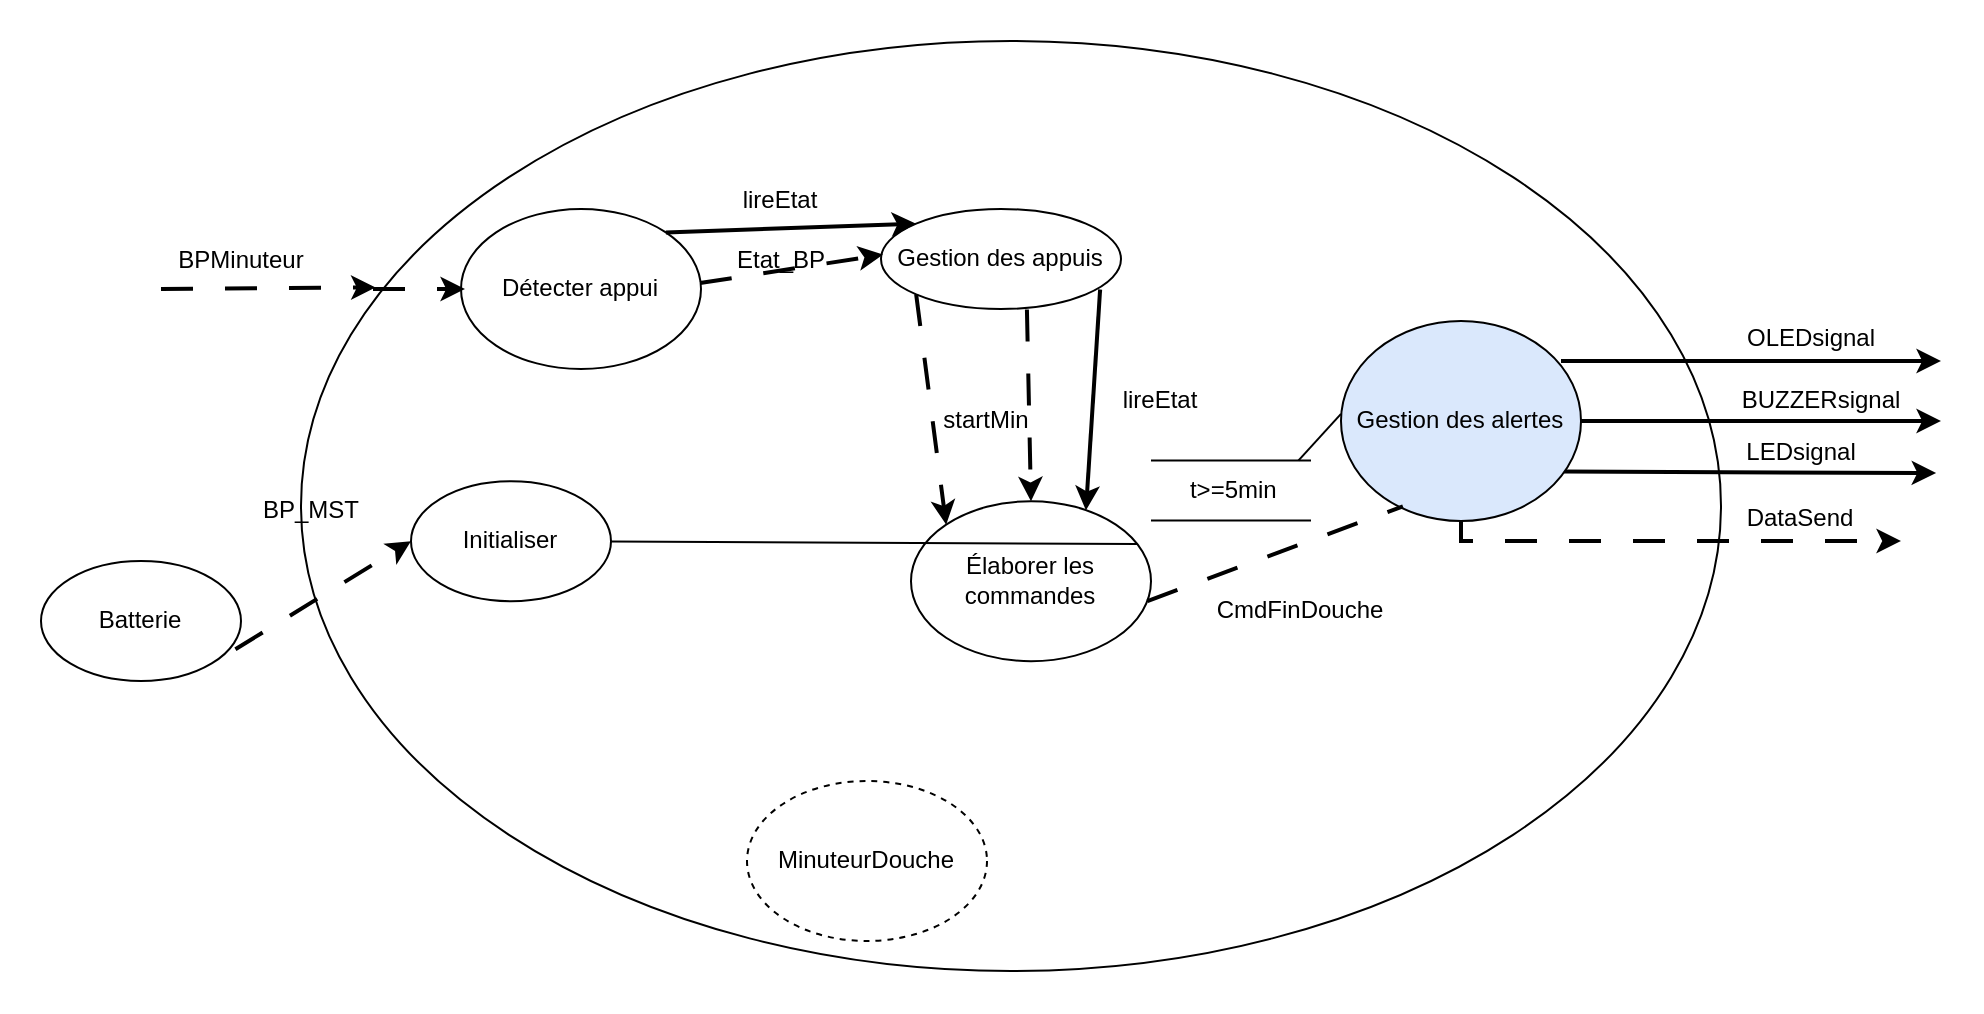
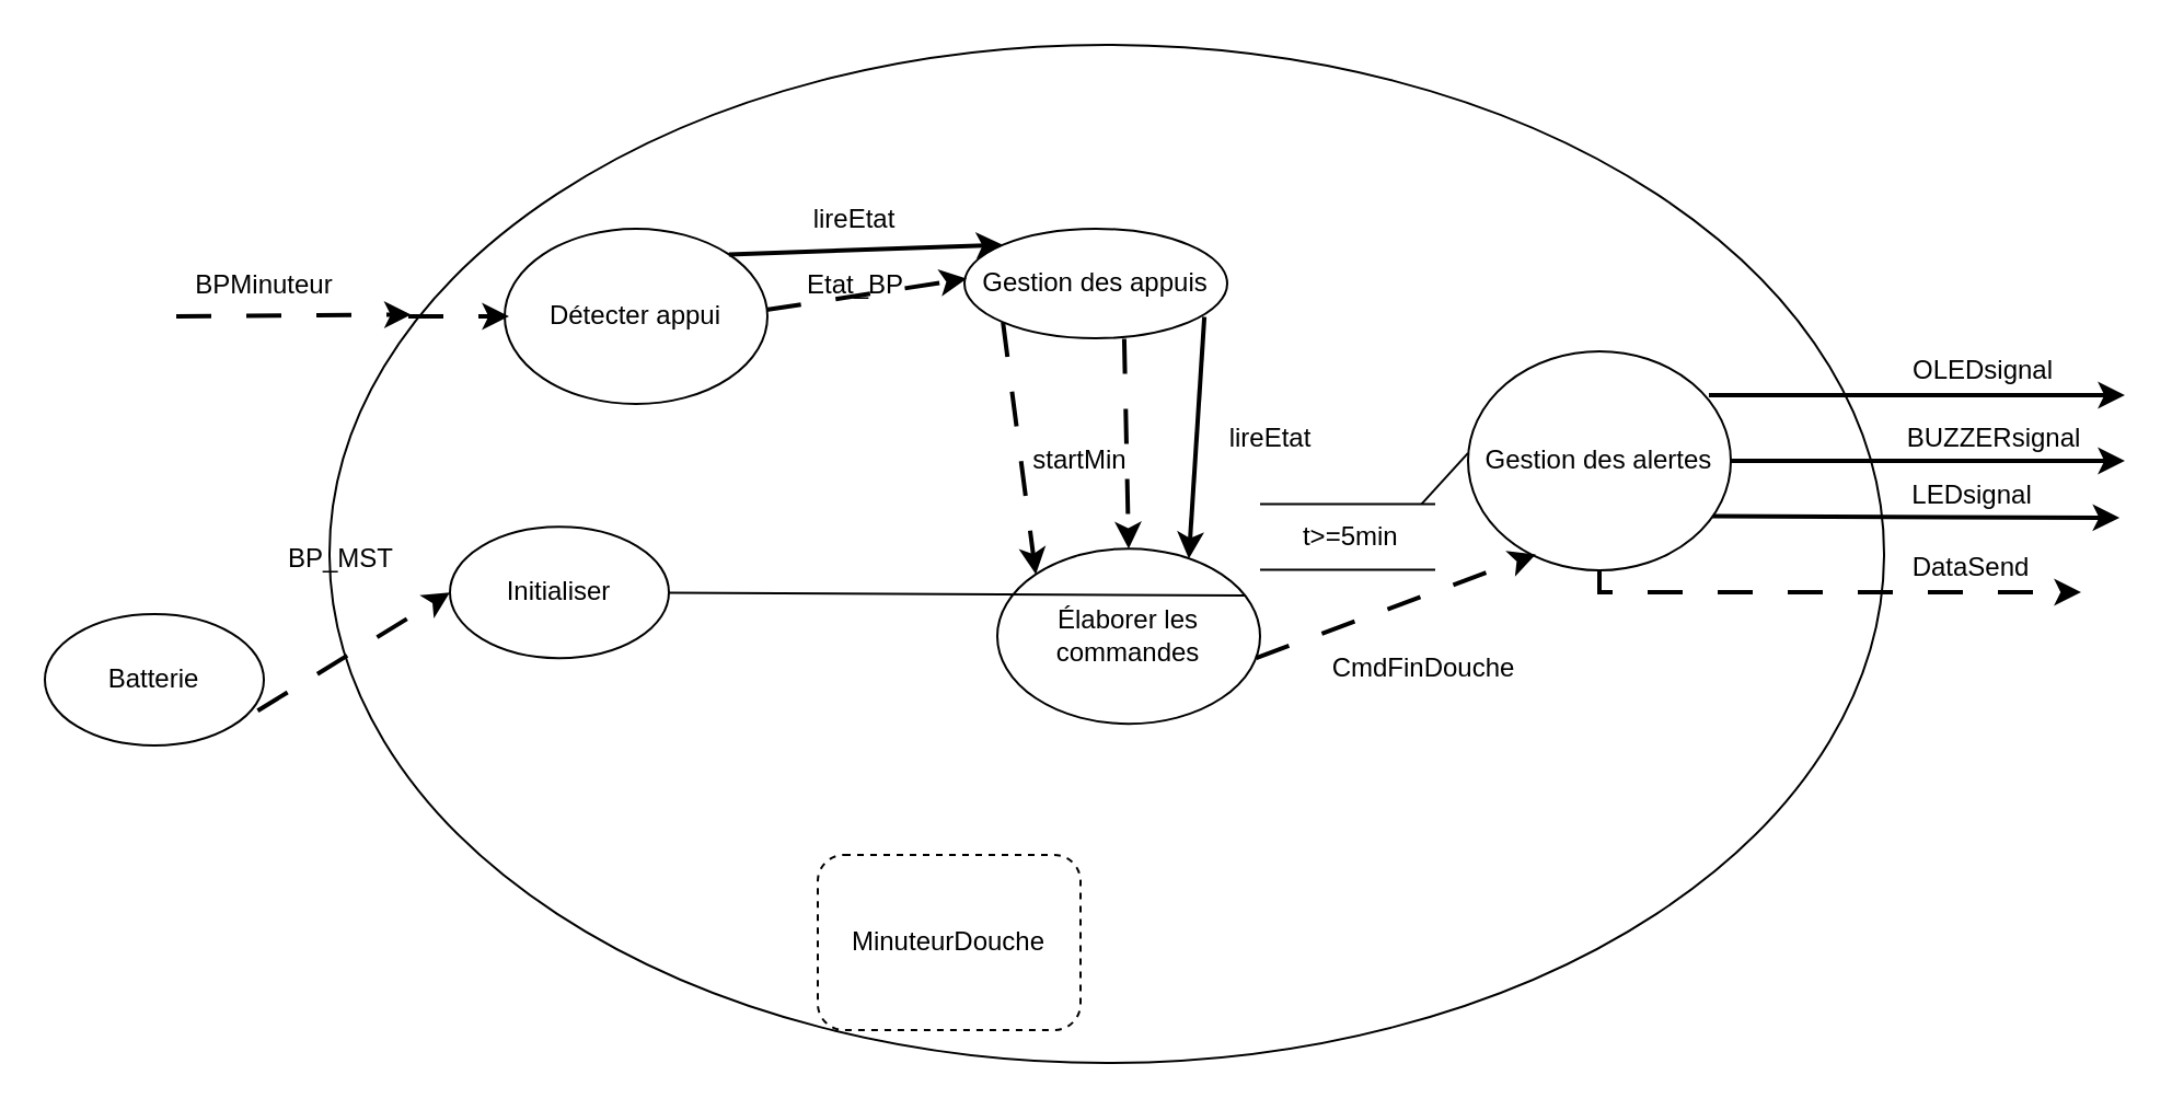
  <mxCell id="0" />
  <mxCell id="1" parent="0" />
  <mxCell id="2" value="" style="ellipse;whiteSpace=wrap;html=1;" vertex="1" parent="1"><mxGeometry x="150" y="20" width="710" height="465" as="geometry" /></mxCell>
  <mxCell id="3" value="Détecter appui" style="ellipse;whiteSpace=wrap;html=1;" vertex="1" parent="1"><mxGeometry x="230" y="104" width="120" height="80" as="geometry" /></mxCell>
  <mxCell id="4" value="" style="endArrow=classic;html=1;rounded=0;strokeWidth=2;exitX=0.925;exitY=0.753;exitDx=0;exitDy=0;exitPerimeter=0;" edge="1" parent="1" source="11"><mxGeometry width="50" height="50" relative="1" as="geometry"><mxPoint x="789.996" y="236.355" as="sourcePoint" /><mxPoint x="967.57" y="236" as="targetPoint" /></mxGeometry></mxCell>
  <mxCell id="5" value="LEDsignal" style="text;html=1;align=center;verticalAlign=middle;resizable=0;points=[];autosize=1;strokeColor=none;fillColor=none;rotation=0;" vertex="1" parent="1"><mxGeometry x="860" y="211.11" width="80" height="30" as="geometry" /></mxCell>
  <mxCell id="6" value="" style="endArrow=classic;html=1;rounded=0;entryX=-0.004;entryY=0.165;entryDx=0;entryDy=0;entryPerimeter=0;dashed=1;dashPattern=8 8;strokeWidth=2;" edge="1" parent="1"><mxGeometry width="50" height="50" relative="1" as="geometry"><mxPoint x="80" y="144" as="sourcePoint" /><mxPoint x="187.28" y="143.2" as="targetPoint" /></mxGeometry></mxCell>
  <mxCell id="7" value="" style="endArrow=classic;html=1;rounded=0;entryX=0;entryY=0.5;entryDx=0;entryDy=0;dashed=1;dashPattern=8 8;strokeWidth=2;exitX=0.972;exitY=0.735;exitDx=0;exitDy=0;exitPerimeter=0;" edge="1" parent="1" source="29" target="22"><mxGeometry width="50" height="50" relative="1" as="geometry"><mxPoint x="261" y="379.11" as="sourcePoint" /><mxPoint x="261" y="299.11" as="targetPoint" /></mxGeometry></mxCell>
  <mxCell id="8" value="BP_MST" style="text;html=1;align=center;verticalAlign=middle;resizable=0;points=[];autosize=1;strokeColor=none;fillColor=none;" vertex="1" parent="1"><mxGeometry x="120" y="240" width="70" height="30" as="geometry" /></mxCell>
  <mxCell id="9" value="BPMinuteur" style="text;html=1;align=center;verticalAlign=middle;resizable=0;points=[];autosize=1;strokeColor=none;fillColor=none;" vertex="1" parent="1"><mxGeometry x="75" y="115" width="90" height="30" as="geometry" /></mxCell>
  <mxCell id="10" value="" style="endArrow=classic;html=1;rounded=0;entryX=0;entryY=0.5;entryDx=0;entryDy=0;dashed=1;dashPattern=8 8;strokeWidth=2;" edge="1" parent="1"><mxGeometry width="50" height="50" relative="1" as="geometry"><mxPoint x="186" y="144" as="sourcePoint" /><mxPoint x="232" y="144" as="targetPoint" /></mxGeometry></mxCell>
- <mxCell id="11" value="Gestion des alertes" style="ellipse;whiteSpace=wrap;html=1;fillColor=#dae8fc;" vertex="1" parent="1"><mxGeometry x="670" y="160" width="120" height="100" as="geometry" /></mxCell>
+ <mxCell id="11" value="Gestion des alertes" style="ellipse;whiteSpace=wrap;html=1;" vertex="1" parent="1"><mxGeometry x="670" y="160" width="120" height="100" as="geometry" /></mxCell>
  <mxCell id="12" value="Gestion des appuis" style="ellipse;whiteSpace=wrap;html=1;" vertex="1" parent="1"><mxGeometry x="440" y="104" width="120" height="50" as="geometry" /></mxCell>
  <mxCell id="13" value="" style="endArrow=classic;html=1;rounded=0;entryX=0.008;entryY=0.456;entryDx=0;entryDy=0;dashed=1;dashPattern=8 8;strokeWidth=2;exitX=0.996;exitY=0.463;exitDx=0;exitDy=0;exitPerimeter=0;entryPerimeter=0;" edge="1" parent="1" source="3" target="12"><mxGeometry width="50" height="50" relative="1" as="geometry"><mxPoint x="340.5" y="164" as="sourcePoint" /><mxPoint x="439.5" y="164" as="targetPoint" /><Array as="points" /></mxGeometry></mxCell>
  <mxCell id="14" value="Etat_BP" style="text;html=1;align=center;verticalAlign=middle;resizable=0;points=[];autosize=1;strokeColor=none;fillColor=none;" vertex="1" parent="1"><mxGeometry x="355" y="115" width="70" height="30" as="geometry" /></mxCell>
  <mxCell id="15" value="Élaborer les commandes" style="ellipse;whiteSpace=wrap;html=1;" vertex="1" parent="1"><mxGeometry x="455" y="250.11" width="120" height="80" as="geometry" /></mxCell>
  <mxCell id="16" value="" style="endArrow=classic;html=1;rounded=0;dashed=1;dashPattern=8 8;strokeWidth=2;exitX=0;exitY=1;exitDx=0;exitDy=0;entryX=0;entryY=0;entryDx=0;entryDy=0;" edge="1" parent="1" source="12" target="15"><mxGeometry width="50" height="50" relative="1" as="geometry"><mxPoint x="187.575" y="164.288" as="sourcePoint" /><mxPoint x="480" y="285" as="targetPoint" /><Array as="points" /></mxGeometry></mxCell>
  <mxCell id="17" value="&lt;div&gt;&lt;br&gt;&lt;/div&gt;&lt;div&gt;&lt;br&gt;&lt;/div&gt;" style="edgeLabel;html=1;align=center;verticalAlign=middle;resizable=0;points=[];" vertex="1" connectable="0" parent="16"><mxGeometry x="-0.249" y="-1" relative="1" as="geometry"><mxPoint as="offset" /></mxGeometry></mxCell>
  <mxCell id="18" value="" style="endArrow=classic;html=1;rounded=0;strokeWidth=2;entryX=0;entryY=0;entryDx=0;entryDy=0;exitX=1;exitY=0;exitDx=0;exitDy=0;" edge="1" parent="1" source="3" target="12"><mxGeometry width="50" height="50" relative="1" as="geometry"><mxPoint x="336" y="118.41" as="sourcePoint" /><mxPoint x="586" y="118.41" as="targetPoint" /></mxGeometry></mxCell>
  <mxCell id="19" value="&lt;div&gt;&lt;br&gt;&lt;/div&gt;" style="edgeLabel;html=1;align=center;verticalAlign=middle;resizable=0;points=[];" vertex="1" connectable="0" parent="18"><mxGeometry x="-0.003" y="3" relative="1" as="geometry"><mxPoint y="-25" as="offset" /></mxGeometry></mxCell>
  <mxCell id="20" value="lireEtat" style="text;html=1;align=center;verticalAlign=middle;whiteSpace=wrap;rounded=0;" vertex="1" parent="1"><mxGeometry x="360" y="85" width="60" height="30" as="geometry" /></mxCell>
  <mxCell id="21" value="startMin" style="text;html=1;align=center;verticalAlign=middle;whiteSpace=wrap;rounded=0;" vertex="1" parent="1"><mxGeometry x="463" y="195" width="60" height="30" as="geometry" /></mxCell>
  <mxCell id="22" value="Initialiser" style="ellipse;whiteSpace=wrap;html=1;" vertex="1" parent="1"><mxGeometry x="205" y="240.11" width="100" height="60" as="geometry" /></mxCell>
  <mxCell id="23" value="" style="endArrow=classic;html=1;rounded=0;strokeWidth=2;exitX=0.913;exitY=0.805;exitDx=0;exitDy=0;entryX=0.729;entryY=0.057;entryDx=0;entryDy=0;entryPerimeter=0;exitPerimeter=0;" edge="1" parent="1" target="15" source="12"><mxGeometry width="50" height="50" relative="1" as="geometry"><mxPoint x="540" y="165" as="sourcePoint" /><mxPoint x="656" y="165" as="targetPoint" /></mxGeometry></mxCell>
  <mxCell id="24" value="&lt;div&gt;&lt;br&gt;&lt;/div&gt;" style="edgeLabel;html=1;align=center;verticalAlign=middle;resizable=0;points=[];" vertex="1" connectable="0" parent="23"><mxGeometry x="-0.003" y="3" relative="1" as="geometry"><mxPoint y="-25" as="offset" /></mxGeometry></mxCell>
  <mxCell id="25" value="lireEtat" style="text;html=1;align=center;verticalAlign=middle;whiteSpace=wrap;rounded=0;" vertex="1" parent="1"><mxGeometry x="550" y="185" width="60" height="30" as="geometry" /></mxCell>
  <mxCell id="26" value="" style="endArrow=classic;html=1;rounded=0;dashed=1;dashPattern=8 8;strokeWidth=2;exitX=0.608;exitY=1.005;exitDx=0;exitDy=0;exitPerimeter=0;entryX=0.5;entryY=0;entryDx=0;entryDy=0;" edge="1" parent="1" source="12" target="15"><mxGeometry width="50" height="50" relative="1" as="geometry"><mxPoint x="500" y="179" as="sourcePoint" /><mxPoint x="525.1" y="274" as="targetPoint" /><Array as="points" /></mxGeometry></mxCell>
  <mxCell id="27" value="&lt;div&gt;&lt;br&gt;&lt;/div&gt;&lt;div&gt;&lt;br&gt;&lt;/div&gt;" style="edgeLabel;html=1;align=center;verticalAlign=middle;resizable=0;points=[];" vertex="1" connectable="0" parent="26"><mxGeometry x="-0.249" y="-1" relative="1" as="geometry"><mxPoint as="offset" /></mxGeometry></mxCell>
- <mxCell id="28" value="MinuteurDouche" style="ellipse;whiteSpace=wrap;html=1;dashed=1;" vertex="1" parent="1"><mxGeometry x="373" y="390" width="120" height="80" as="geometry" /></mxCell>
+ <mxCell id="28" value="MinuteurDouche" style="whiteSpace=wrap;html=1;dashed=1;rounded=1;" vertex="1" parent="1"><mxGeometry x="373" y="390" width="120" height="80" as="geometry" /></mxCell>
  <mxCell id="29" value="Batterie" style="ellipse;whiteSpace=wrap;html=1;" vertex="1" parent="1"><mxGeometry x="20" y="280" width="100" height="60" as="geometry" /></mxCell>
  <mxCell id="30" value="" style="endArrow=classic;html=1;rounded=0;strokeWidth=2;exitX=1;exitY=0.5;exitDx=0;exitDy=0;" edge="1" parent="1" source="11"><mxGeometry width="50" height="50" relative="1" as="geometry"><mxPoint x="790" y="213" as="sourcePoint" /><mxPoint x="970" y="210" as="targetPoint" /></mxGeometry></mxCell>
  <mxCell id="31" value="BUZZERsignal" style="text;html=1;align=center;verticalAlign=middle;resizable=0;points=[];autosize=1;strokeColor=none;fillColor=none;rotation=0;" vertex="1" parent="1"><mxGeometry x="860" y="185" width="100" height="30" as="geometry" /></mxCell>
  <mxCell id="32" value="" style="endArrow=classic;html=1;rounded=0;strokeWidth=2;" edge="1" parent="1"><mxGeometry width="50" height="50" relative="1" as="geometry"><mxPoint x="780" y="180" as="sourcePoint" /><mxPoint x="970" y="180" as="targetPoint" /></mxGeometry></mxCell>
  <mxCell id="33" value="OLEDsignal" style="text;html=1;align=center;verticalAlign=middle;resizable=0;points=[];autosize=1;strokeColor=none;fillColor=none;rotation=0;" vertex="1" parent="1"><mxGeometry x="860" y="154" width="90" height="30" as="geometry" /></mxCell>
  <mxCell id="34" value="" style="endArrow=none;html=1;rounded=0;exitX=0.943;exitY=0.267;exitDx=0;exitDy=0;exitPerimeter=0;" edge="1" parent="1" source="15" target="22"><mxGeometry width="50" height="50" relative="1" as="geometry"><mxPoint x="580" y="300" as="sourcePoint" /><mxPoint x="610" y="270" as="targetPoint" /></mxGeometry></mxCell>
  <mxCell id="35" value="" style="endArrow=none;html=1;rounded=0;" edge="1" parent="1"><mxGeometry width="50" height="50" relative="1" as="geometry"><mxPoint x="575" y="259.81" as="sourcePoint" /><mxPoint x="655" y="259.81" as="targetPoint" /></mxGeometry></mxCell>
  <mxCell id="36" value="" style="endArrow=none;html=1;rounded=0;" edge="1" parent="1"><mxGeometry width="50" height="50" relative="1" as="geometry"><mxPoint x="575" y="229.7" as="sourcePoint" /><mxPoint x="655" y="229.7" as="targetPoint" /></mxGeometry></mxCell>
  <mxCell id="37" value="&amp;nbsp;t&amp;gt;=5min" style="text;html=1;align=center;verticalAlign=middle;whiteSpace=wrap;rounded=0;" vertex="1" parent="1"><mxGeometry x="585" y="229.81" width="60" height="30" as="geometry" /></mxCell>
  <mxCell id="38" value="" style="endArrow=none;html=1;rounded=0;entryX=0.011;entryY=0.667;entryDx=0;entryDy=0;entryPerimeter=0;" edge="1" parent="1"><mxGeometry width="50" height="50" relative="1" as="geometry"><mxPoint x="648.68" y="229.81" as="sourcePoint" /><mxPoint x="670" y="206.4" as="targetPoint" /></mxGeometry></mxCell>
  <mxCell id="39" value="" style="endArrow=classic;html=1;rounded=0;dashed=1;dashPattern=8 8;strokeWidth=2;exitX=0.5;exitY=1;exitDx=0;exitDy=0;" edge="1" parent="1" source="11"><mxGeometry width="50" height="50" relative="1" as="geometry"><mxPoint x="740" y="270" as="sourcePoint" /><mxPoint x="950" y="270" as="targetPoint" /><Array as="points"><mxPoint x="730" y="270" /></Array></mxGeometry></mxCell>
  <mxCell id="40" value="&lt;div&gt;&lt;br&gt;&lt;/div&gt;&lt;div&gt;&lt;br&gt;&lt;/div&gt;" style="edgeLabel;html=1;align=center;verticalAlign=middle;resizable=0;points=[];" connectable="0" vertex="1" parent="39"><mxGeometry x="-0.249" y="-1" relative="1" as="geometry"><mxPoint as="offset" /></mxGeometry></mxCell>
  <mxCell id="41" value="DataSend" style="text;html=1;align=center;verticalAlign=middle;whiteSpace=wrap;rounded=0;" vertex="1" parent="1"><mxGeometry x="870" y="244" width="60" height="30" as="geometry" /></mxCell>
- <mxCell id="42" value="" style="endArrow=none;html=1;rounded=0;dashed=1;dashPattern=8 8;strokeWidth=2;exitX=0.985;exitY=0.624;exitDx=0;exitDy=0;entryX=0.258;entryY=0.927;entryDx=0;entryDy=0;entryPerimeter=0;exitPerimeter=0;" edge="1" parent="1" source="15" target="11"><mxGeometry width="50" height="50" relative="1" as="geometry"><mxPoint x="585" y="330" as="sourcePoint" /><mxPoint x="598" y="464" as="targetPoint" /><Array as="points" /></mxGeometry></mxCell>
+ <mxCell id="42" value="" style="endArrow=classic;html=1;rounded=0;dashed=1;dashPattern=8 8;strokeWidth=2;exitX=0.985;exitY=0.624;exitDx=0;exitDy=0;entryX=0.258;entryY=0.927;entryDx=0;entryDy=0;entryPerimeter=0;exitPerimeter=0;" edge="1" parent="1" source="15" target="11"><mxGeometry width="50" height="50" relative="1" as="geometry"><mxPoint x="585" y="330" as="sourcePoint" /><mxPoint x="598" y="464" as="targetPoint" /><Array as="points" /></mxGeometry></mxCell>
  <mxCell id="43" value="&lt;div&gt;&lt;br&gt;&lt;/div&gt;&lt;div&gt;&lt;br&gt;&lt;/div&gt;" style="edgeLabel;html=1;align=center;verticalAlign=middle;resizable=0;points=[];" connectable="0" vertex="1" parent="42"><mxGeometry x="-0.249" y="-1" relative="1" as="geometry"><mxPoint as="offset" /></mxGeometry></mxCell>
  <mxCell id="44" value="CmdFinDouche" style="text;html=1;align=center;verticalAlign=middle;whiteSpace=wrap;rounded=0;" vertex="1" parent="1"><mxGeometry x="620" y="290" width="60" height="30" as="geometry" /></mxCell>
